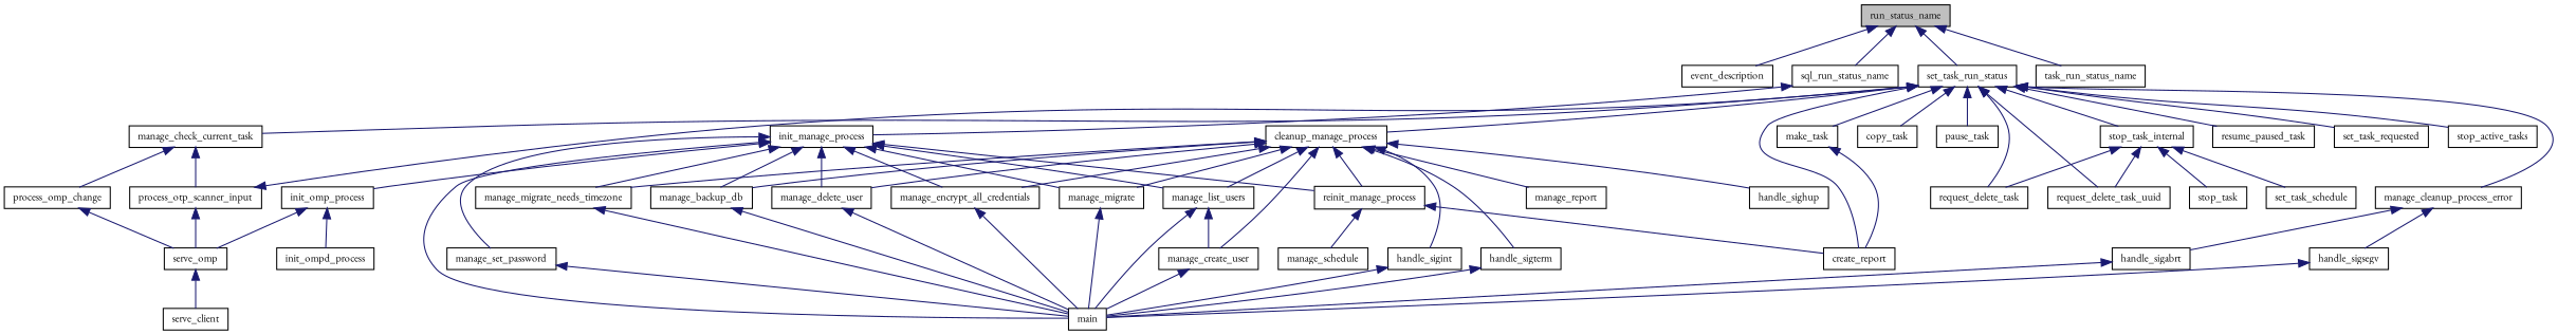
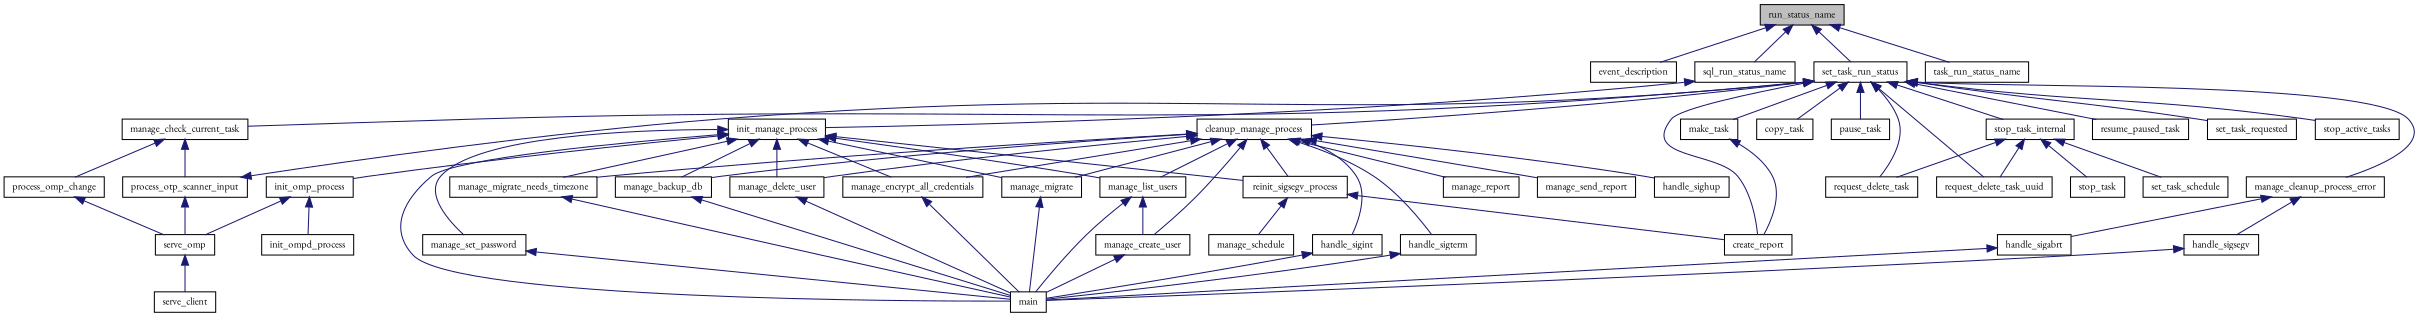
  digraph {
    fontname="EB Garamond"
    rankdir=TB
    node [color=black fontname="EB Garamond" fontsize=10 shape=record]
    edge [color=midnightblue dir=back fontname="EB Garamond" fontsize=10 labelfontname=FreeSans labelfontsize=10 style=solid]
    n1 [fillcolor=grey75 fontcolor=black height=0.2 label=run_status_name style=filled width=0.4]
    n2 [height=0.2 label=event_description width=0.4]
    n3 [height=0.2 label=set_task_run_status width=0.4]
    n4 [height=0.2 label=sql_run_status_name width=0.4]
    n5 [height=0.2 label=task_run_status_name width=0.4]
    n6 [height=0.2 label=cleanup_manage_process width=0.4]
    n7 [height=0.2 label=create_report width=0.4]
    n8 [height=0.2 label=copy_task width=0.4]
    n9 [height=0.2 label=make_task width=0.4]
    n10 [height=0.2 label=manage_check_current_task width=0.4]
    n11 [height=0.2 label=manage_cleanup_process_error width=0.4]
    n12 [height=0.2 label=pause_task width=0.4]
    n13 [height=0.2 label=request_delete_task width=0.4]
    n14 [height=0.2 label=request_delete_task_uuid width=0.4]
    n15 [height=0.2 label=resume_paused_task width=0.4]
    n16 [height=0.2 label=set_task_requested width=0.4]
    n17 [height=0.2 label=stop_active_tasks width=0.4]
    n18 [height=0.2 label=stop_task_internal width=0.4]
    n19 [height=0.2 label=init_manage_process width=0.4]
    n20 [height=0.2 label=handle_sighup width=0.4]
    n21 [height=0.2 label=handle_sigint width=0.4]
    n22 [height=0.2 label=handle_sigterm width=0.4]
    n23 [height=0.2 label=manage_backup_db width=0.4]
    n24 [height=0.2 label=manage_create_user width=0.4]
    n25 [height=0.2 label=manage_delete_user width=0.4]
    n26 [height=0.2 label=manage_encrypt_all_credentials width=0.4]
    n27 [height=0.2 label=manage_list_users width=0.4]
    n28 [height=0.2 label=manage_migrate width=0.4]
    n29 [height=0.2 label=manage_migrate_needs_timezone width=0.4]
    n30 [height=0.2 label=manage_report width=0.4]
-   n32 [height=0.2 label=reinit_manage_process width=0.4]
+   n31 [height=0.2 label=manage_send_report width=0.4]
+   n32 [height=0.2 label=reinit_sigsegv_process width=0.4]
    n33 [height=0.2 label=process_otp_scanner_input width=0.4]
    n34 [height=0.2 label=process_omp_change width=0.4]
    n35 [height=0.2 label=serve_omp width=0.4]
    n36 [height=0.2 label=handle_sigabrt width=0.4]
    n37 [height=0.2 label=handle_sigsegv width=0.4]
    n38 [height=0.2 label=set_task_schedule width=0.4]
    n39 [height=0.2 label=stop_task width=0.4]
    n40 [height=0.2 label=main width=0.4]
    n41 [height=0.2 label=manage_schedule width=0.4]
    n42 [height=0.2 label=serve_client width=0.4]
    n43 [height=0.2 label=init_omp_process width=0.4]
    n44 [height=0.2 label=manage_set_password width=0.4]
    n45 [height=0.2 label=init_ompd_process width=0.4]
    n1 -> n2
    n1 -> n3
    n1 -> n4
    n1 -> n5
    n3 -> n6
    n3 -> n7
    n3 -> n8
    n3 -> n9
    n3 -> n10
    n3 -> n11
    n3 -> n12
    n3 -> n13
    n3 -> n14
    n3 -> n15
    n3 -> n16
    n3 -> n17
    n3 -> n18
    n4 -> n19
    n6 -> n20
    n6 -> n21
    n6 -> n22
    n6 -> n23
    n6 -> n24
    n6 -> n25
    n6 -> n26
    n6 -> n27
    n6 -> n28
    n6 -> n29
    n6 -> n30
+   n6 -> n31
    n6 -> n32
    n9 -> n7
    n10 -> n33
    n10 -> n34
    n11 -> n36
    n11 -> n37
    n18 -> n13
    n18 -> n14
    n18 -> n38
    n18 -> n39
    n19 -> n23
    n19 -> n25
    n19 -> n26
    n19 -> n27
    n19 -> n28
    n19 -> n29
    n19 -> n32
    n19 -> n40
    n19 -> n43
    n19 -> n44
    n21 -> n40
    n22 -> n40
    n23 -> n40
    n24 -> n40
    n25 -> n40
    n26 -> n40
    n27 -> n24
    n27 -> n40
    n28 -> n40
    n29 -> n40
    n32 -> n7
    n32 -> n41
    n33 -> n3
    n33 -> n35
    n34 -> n35
    n35 -> n42
    n36 -> n40
    n37 -> n40
    n43 -> n35
    n43 -> n45
    n44 -> n40
  }
